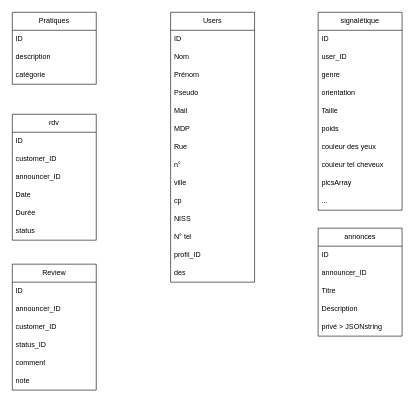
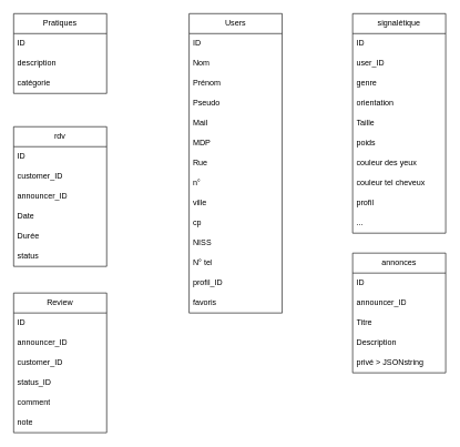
  <mxCell id="0" />
  <mxCell id="1" parent="0" />
  <mxCell id="2" value="Users" style="swimlane;fontStyle=0;childLayout=stackLayout;horizontal=1;startSize=30;horizontalStack=0;resizeParent=1;resizeParentMax=0;resizeLast=0;collapsible=1;marginBottom=0;whiteSpace=wrap;html=1;" vertex="1" parent="1"><mxGeometry x="284" y="20" width="140" height="450" as="geometry" /></mxCell>
  <mxCell id="3" value="ID" style="text;strokeColor=none;fillColor=none;align=left;verticalAlign=middle;spacingLeft=4;spacingRight=4;overflow=hidden;points=[[0,0.5],[1,0.5]];portConstraint=eastwest;rotatable=0;whiteSpace=wrap;html=1;" vertex="1" parent="2"><mxGeometry y="30" width="140" height="30" as="geometry" /></mxCell>
  <mxCell id="4" value="Nom" style="text;strokeColor=none;fillColor=none;align=left;verticalAlign=middle;spacingLeft=4;spacingRight=4;overflow=hidden;points=[[0,0.5],[1,0.5]];portConstraint=eastwest;rotatable=0;whiteSpace=wrap;html=1;" vertex="1" parent="2"><mxGeometry y="60" width="140" height="30" as="geometry" /></mxCell>
  <mxCell id="5" value="Prénom" style="text;strokeColor=none;fillColor=none;align=left;verticalAlign=middle;spacingLeft=4;spacingRight=4;overflow=hidden;points=[[0,0.5],[1,0.5]];portConstraint=eastwest;rotatable=0;whiteSpace=wrap;html=1;" vertex="1" parent="2"><mxGeometry y="90" width="140" height="30" as="geometry" /></mxCell>
  <mxCell id="6" value="Pseudo" style="text;strokeColor=none;fillColor=none;align=left;verticalAlign=middle;spacingLeft=4;spacingRight=4;overflow=hidden;points=[[0,0.5],[1,0.5]];portConstraint=eastwest;rotatable=0;whiteSpace=wrap;html=1;" vertex="1" parent="2"><mxGeometry y="120" width="140" height="30" as="geometry" /></mxCell>
  <mxCell id="7" value="Mail" style="text;strokeColor=none;fillColor=none;align=left;verticalAlign=middle;spacingLeft=4;spacingRight=4;overflow=hidden;points=[[0,0.5],[1,0.5]];portConstraint=eastwest;rotatable=0;whiteSpace=wrap;html=1;" vertex="1" parent="2"><mxGeometry y="150" width="140" height="30" as="geometry" /></mxCell>
  <mxCell id="8" value="MDP" style="text;strokeColor=none;fillColor=none;align=left;verticalAlign=middle;spacingLeft=4;spacingRight=4;overflow=hidden;points=[[0,0.5],[1,0.5]];portConstraint=eastwest;rotatable=0;whiteSpace=wrap;html=1;" vertex="1" parent="2"><mxGeometry y="180" width="140" height="30" as="geometry" /></mxCell>
  <mxCell id="9" value="Rue" style="text;strokeColor=none;fillColor=none;align=left;verticalAlign=middle;spacingLeft=4;spacingRight=4;overflow=hidden;points=[[0,0.5],[1,0.5]];portConstraint=eastwest;rotatable=0;whiteSpace=wrap;html=1;" vertex="1" parent="2"><mxGeometry y="210" width="140" height="30" as="geometry" /></mxCell>
  <mxCell id="10" value="n°" style="text;strokeColor=none;fillColor=none;align=left;verticalAlign=middle;spacingLeft=4;spacingRight=4;overflow=hidden;points=[[0,0.5],[1,0.5]];portConstraint=eastwest;rotatable=0;whiteSpace=wrap;html=1;" vertex="1" parent="2"><mxGeometry y="240" width="140" height="30" as="geometry" /></mxCell>
  <mxCell id="11" value="ville" style="text;strokeColor=none;fillColor=none;align=left;verticalAlign=middle;spacingLeft=4;spacingRight=4;overflow=hidden;points=[[0,0.5],[1,0.5]];portConstraint=eastwest;rotatable=0;whiteSpace=wrap;html=1;" vertex="1" parent="2"><mxGeometry y="270" width="140" height="30" as="geometry" /></mxCell>
  <mxCell id="12" value="cp" style="text;strokeColor=none;fillColor=none;align=left;verticalAlign=middle;spacingLeft=4;spacingRight=4;overflow=hidden;points=[[0,0.5],[1,0.5]];portConstraint=eastwest;rotatable=0;whiteSpace=wrap;html=1;" vertex="1" parent="2"><mxGeometry y="300" width="140" height="30" as="geometry" /></mxCell>
  <mxCell id="13" value="NISS" style="text;strokeColor=none;fillColor=none;align=left;verticalAlign=middle;spacingLeft=4;spacingRight=4;overflow=hidden;points=[[0,0.5],[1,0.5]];portConstraint=eastwest;rotatable=0;whiteSpace=wrap;html=1;" vertex="1" parent="2"><mxGeometry y="330" width="140" height="30" as="geometry" /></mxCell>
  <mxCell id="14" value="N° tel" style="text;strokeColor=none;fillColor=none;align=left;verticalAlign=middle;spacingLeft=4;spacingRight=4;overflow=hidden;points=[[0,0.5],[1,0.5]];portConstraint=eastwest;rotatable=0;whiteSpace=wrap;html=1;" vertex="1" parent="2"><mxGeometry y="360" width="140" height="30" as="geometry" /></mxCell>
  <mxCell id="15" value="profil_ID" style="text;strokeColor=none;fillColor=none;align=left;verticalAlign=middle;spacingLeft=4;spacingRight=4;overflow=hidden;points=[[0,0.5],[1,0.5]];portConstraint=eastwest;rotatable=0;whiteSpace=wrap;html=1;" vertex="1" parent="2"><mxGeometry y="390" width="140" height="30" as="geometry" /></mxCell>
- <mxCell id="16" value="des" style="text;strokeColor=none;fillColor=none;align=left;verticalAlign=middle;spacingLeft=4;spacingRight=4;overflow=hidden;points=[[0,0.5],[1,0.5]];portConstraint=eastwest;rotatable=0;whiteSpace=wrap;html=1;" vertex="1" parent="2"><mxGeometry y="420" width="140" height="30" as="geometry" /></mxCell>
+ <mxCell id="16" value="favoris" style="text;strokeColor=none;fillColor=none;align=left;verticalAlign=middle;spacingLeft=4;spacingRight=4;overflow=hidden;points=[[0,0.5],[1,0.5]];portConstraint=eastwest;rotatable=0;whiteSpace=wrap;html=1;" vertex="1" parent="2"><mxGeometry y="420" width="140" height="30" as="geometry" /></mxCell>
  <mxCell id="17" value="signalétique" style="swimlane;fontStyle=0;childLayout=stackLayout;horizontal=1;startSize=30;horizontalStack=0;resizeParent=1;resizeParentMax=0;resizeLast=0;collapsible=1;marginBottom=0;whiteSpace=wrap;html=1;" vertex="1" parent="1"><mxGeometry x="530" y="20" width="140" height="330" as="geometry" /></mxCell>
  <mxCell id="18" value="ID" style="text;strokeColor=none;fillColor=none;align=left;verticalAlign=middle;spacingLeft=4;spacingRight=4;overflow=hidden;points=[[0,0.5],[1,0.5]];portConstraint=eastwest;rotatable=0;whiteSpace=wrap;html=1;" vertex="1" parent="17"><mxGeometry y="30" width="140" height="30" as="geometry" /></mxCell>
  <mxCell id="19" value="user_ID" style="text;strokeColor=none;fillColor=none;align=left;verticalAlign=middle;spacingLeft=4;spacingRight=4;overflow=hidden;points=[[0,0.5],[1,0.5]];portConstraint=eastwest;rotatable=0;whiteSpace=wrap;html=1;" vertex="1" parent="17"><mxGeometry y="60" width="140" height="30" as="geometry" /></mxCell>
  <mxCell id="20" value="genre" style="text;strokeColor=none;fillColor=none;align=left;verticalAlign=middle;spacingLeft=4;spacingRight=4;overflow=hidden;points=[[0,0.5],[1,0.5]];portConstraint=eastwest;rotatable=0;whiteSpace=wrap;html=1;" vertex="1" parent="17"><mxGeometry y="90" width="140" height="30" as="geometry" /></mxCell>
  <mxCell id="21" value="orientation" style="text;strokeColor=none;fillColor=none;align=left;verticalAlign=middle;spacingLeft=4;spacingRight=4;overflow=hidden;points=[[0,0.5],[1,0.5]];portConstraint=eastwest;rotatable=0;whiteSpace=wrap;html=1;" vertex="1" parent="17"><mxGeometry y="120" width="140" height="30" as="geometry" /></mxCell>
  <mxCell id="22" value="Taille" style="text;strokeColor=none;fillColor=none;align=left;verticalAlign=middle;spacingLeft=4;spacingRight=4;overflow=hidden;points=[[0,0.5],[1,0.5]];portConstraint=eastwest;rotatable=0;whiteSpace=wrap;html=1;" vertex="1" parent="17"><mxGeometry y="150" width="140" height="30" as="geometry" /></mxCell>
  <mxCell id="23" value="poids" style="text;strokeColor=none;fillColor=none;align=left;verticalAlign=middle;spacingLeft=4;spacingRight=4;overflow=hidden;points=[[0,0.5],[1,0.5]];portConstraint=eastwest;rotatable=0;whiteSpace=wrap;html=1;" vertex="1" parent="17"><mxGeometry y="180" width="140" height="30" as="geometry" /></mxCell>
  <mxCell id="24" value="couleur des yeux" style="text;strokeColor=none;fillColor=none;align=left;verticalAlign=middle;spacingLeft=4;spacingRight=4;overflow=hidden;points=[[0,0.5],[1,0.5]];portConstraint=eastwest;rotatable=0;whiteSpace=wrap;html=1;" vertex="1" parent="17"><mxGeometry y="210" width="140" height="30" as="geometry" /></mxCell>
  <mxCell id="25" value="couleur tel cheveux" style="text;strokeColor=none;fillColor=none;align=left;verticalAlign=middle;spacingLeft=4;spacingRight=4;overflow=hidden;points=[[0,0.5],[1,0.5]];portConstraint=eastwest;rotatable=0;whiteSpace=wrap;html=1;" vertex="1" parent="17"><mxGeometry y="240" width="140" height="30" as="geometry" /></mxCell>
- <mxCell id="26" value="picsArray" style="text;strokeColor=none;fillColor=none;align=left;verticalAlign=middle;spacingLeft=4;spacingRight=4;overflow=hidden;points=[[0,0.5],[1,0.5]];portConstraint=eastwest;rotatable=0;whiteSpace=wrap;html=1;" vertex="1" parent="17"><mxGeometry y="270" width="140" height="30" as="geometry" /></mxCell>
+ <mxCell id="26" value="profil" style="text;strokeColor=none;fillColor=none;align=left;verticalAlign=middle;spacingLeft=4;spacingRight=4;overflow=hidden;points=[[0,0.5],[1,0.5]];portConstraint=eastwest;rotatable=0;whiteSpace=wrap;html=1;" vertex="1" parent="17"><mxGeometry y="270" width="140" height="30" as="geometry" /></mxCell>
  <mxCell id="27" value="..." style="text;strokeColor=none;fillColor=none;align=left;verticalAlign=middle;spacingLeft=4;spacingRight=4;overflow=hidden;points=[[0,0.5],[1,0.5]];portConstraint=eastwest;rotatable=0;whiteSpace=wrap;html=1;" vertex="1" parent="17"><mxGeometry y="300" width="140" height="30" as="geometry" /></mxCell>
  <mxCell id="28" value="Pratiques" style="swimlane;fontStyle=0;childLayout=stackLayout;horizontal=1;startSize=30;horizontalStack=0;resizeParent=1;resizeParentMax=0;resizeLast=0;collapsible=1;marginBottom=0;whiteSpace=wrap;html=1;" vertex="1" parent="1"><mxGeometry x="20" y="20" width="140" height="120" as="geometry" /></mxCell>
  <mxCell id="29" value="ID" style="text;strokeColor=none;fillColor=none;align=left;verticalAlign=middle;spacingLeft=4;spacingRight=4;overflow=hidden;points=[[0,0.5],[1,0.5]];portConstraint=eastwest;rotatable=0;whiteSpace=wrap;html=1;" vertex="1" parent="28"><mxGeometry y="30" width="140" height="30" as="geometry" /></mxCell>
  <mxCell id="30" value="description" style="text;strokeColor=none;fillColor=none;align=left;verticalAlign=middle;spacingLeft=4;spacingRight=4;overflow=hidden;points=[[0,0.5],[1,0.5]];portConstraint=eastwest;rotatable=0;whiteSpace=wrap;html=1;" vertex="1" parent="28"><mxGeometry y="60" width="140" height="30" as="geometry" /></mxCell>
  <mxCell id="31" value="catégorie" style="text;strokeColor=none;fillColor=none;align=left;verticalAlign=middle;spacingLeft=4;spacingRight=4;overflow=hidden;points=[[0,0.5],[1,0.5]];portConstraint=eastwest;rotatable=0;whiteSpace=wrap;html=1;" vertex="1" parent="28"><mxGeometry y="90" width="140" height="30" as="geometry" /></mxCell>
  <mxCell id="32" value="rdv" style="swimlane;fontStyle=0;childLayout=stackLayout;horizontal=1;startSize=30;horizontalStack=0;resizeParent=1;resizeParentMax=0;resizeLast=0;collapsible=1;marginBottom=0;whiteSpace=wrap;html=1;" vertex="1" parent="1"><mxGeometry x="20" y="190" width="140" height="210" as="geometry" /></mxCell>
  <mxCell id="33" value="ID" style="text;strokeColor=none;fillColor=none;align=left;verticalAlign=middle;spacingLeft=4;spacingRight=4;overflow=hidden;points=[[0,0.5],[1,0.5]];portConstraint=eastwest;rotatable=0;whiteSpace=wrap;html=1;" vertex="1" parent="32"><mxGeometry y="30" width="140" height="30" as="geometry" /></mxCell>
  <mxCell id="34" value="customer_ID" style="text;strokeColor=none;fillColor=none;align=left;verticalAlign=middle;spacingLeft=4;spacingRight=4;overflow=hidden;points=[[0,0.5],[1,0.5]];portConstraint=eastwest;rotatable=0;whiteSpace=wrap;html=1;" vertex="1" parent="32"><mxGeometry y="60" width="140" height="30" as="geometry" /></mxCell>
  <mxCell id="35" value="announcer_ID" style="text;strokeColor=none;fillColor=none;align=left;verticalAlign=middle;spacingLeft=4;spacingRight=4;overflow=hidden;points=[[0,0.5],[1,0.5]];portConstraint=eastwest;rotatable=0;whiteSpace=wrap;html=1;" vertex="1" parent="32"><mxGeometry y="90" width="140" height="30" as="geometry" /></mxCell>
  <mxCell id="36" value="Date" style="text;strokeColor=none;fillColor=none;align=left;verticalAlign=middle;spacingLeft=4;spacingRight=4;overflow=hidden;points=[[0,0.5],[1,0.5]];portConstraint=eastwest;rotatable=0;whiteSpace=wrap;html=1;" vertex="1" parent="32"><mxGeometry y="120" width="140" height="30" as="geometry" /></mxCell>
  <mxCell id="37" value="Durée" style="text;strokeColor=none;fillColor=none;align=left;verticalAlign=middle;spacingLeft=4;spacingRight=4;overflow=hidden;points=[[0,0.5],[1,0.5]];portConstraint=eastwest;rotatable=0;whiteSpace=wrap;html=1;" vertex="1" parent="32"><mxGeometry y="150" width="140" height="30" as="geometry" /></mxCell>
  <mxCell id="38" value="status" style="text;strokeColor=none;fillColor=none;align=left;verticalAlign=middle;spacingLeft=4;spacingRight=4;overflow=hidden;points=[[0,0.5],[1,0.5]];portConstraint=eastwest;rotatable=0;whiteSpace=wrap;html=1;" vertex="1" parent="32"><mxGeometry y="180" width="140" height="30" as="geometry" /></mxCell>
  <mxCell id="39" value="Review" style="swimlane;fontStyle=0;childLayout=stackLayout;horizontal=1;startSize=30;horizontalStack=0;resizeParent=1;resizeParentMax=0;resizeLast=0;collapsible=1;marginBottom=0;whiteSpace=wrap;html=1;" vertex="1" parent="1"><mxGeometry x="20" y="440" width="140" height="210" as="geometry" /></mxCell>
  <mxCell id="40" value="ID" style="text;strokeColor=none;fillColor=none;align=left;verticalAlign=middle;spacingLeft=4;spacingRight=4;overflow=hidden;points=[[0,0.5],[1,0.5]];portConstraint=eastwest;rotatable=0;whiteSpace=wrap;html=1;" vertex="1" parent="39"><mxGeometry y="30" width="140" height="30" as="geometry" /></mxCell>
  <mxCell id="41" value="announcer_ID" style="text;strokeColor=none;fillColor=none;align=left;verticalAlign=middle;spacingLeft=4;spacingRight=4;overflow=hidden;points=[[0,0.5],[1,0.5]];portConstraint=eastwest;rotatable=0;whiteSpace=wrap;html=1;" vertex="1" parent="39"><mxGeometry y="60" width="140" height="30" as="geometry" /></mxCell>
  <mxCell id="42" value="customer_ID" style="text;strokeColor=none;fillColor=none;align=left;verticalAlign=middle;spacingLeft=4;spacingRight=4;overflow=hidden;points=[[0,0.5],[1,0.5]];portConstraint=eastwest;rotatable=0;whiteSpace=wrap;html=1;" vertex="1" parent="39"><mxGeometry y="90" width="140" height="30" as="geometry" /></mxCell>
  <mxCell id="43" value="status_ID" style="text;strokeColor=none;fillColor=none;align=left;verticalAlign=middle;spacingLeft=4;spacingRight=4;overflow=hidden;points=[[0,0.5],[1,0.5]];portConstraint=eastwest;rotatable=0;whiteSpace=wrap;html=1;" vertex="1" parent="39"><mxGeometry y="120" width="140" height="30" as="geometry" /></mxCell>
  <mxCell id="44" value="comment" style="text;strokeColor=none;fillColor=none;align=left;verticalAlign=middle;spacingLeft=4;spacingRight=4;overflow=hidden;points=[[0,0.5],[1,0.5]];portConstraint=eastwest;rotatable=0;whiteSpace=wrap;html=1;" vertex="1" parent="39"><mxGeometry y="150" width="140" height="30" as="geometry" /></mxCell>
  <mxCell id="45" value="note" style="text;strokeColor=none;fillColor=none;align=left;verticalAlign=middle;spacingLeft=4;spacingRight=4;overflow=hidden;points=[[0,0.5],[1,0.5]];portConstraint=eastwest;rotatable=0;whiteSpace=wrap;html=1;" vertex="1" parent="39"><mxGeometry y="180" width="140" height="30" as="geometry" /></mxCell>
  <mxCell id="46" value="annonces" style="swimlane;fontStyle=0;childLayout=stackLayout;horizontal=1;startSize=30;horizontalStack=0;resizeParent=1;resizeParentMax=0;resizeLast=0;collapsible=1;marginBottom=0;whiteSpace=wrap;html=1;" vertex="1" parent="1"><mxGeometry x="530" y="380" width="140" height="180" as="geometry" /></mxCell>
  <mxCell id="47" value="ID" style="text;strokeColor=none;fillColor=none;align=left;verticalAlign=middle;spacingLeft=4;spacingRight=4;overflow=hidden;points=[[0,0.5],[1,0.5]];portConstraint=eastwest;rotatable=0;whiteSpace=wrap;html=1;" vertex="1" parent="46"><mxGeometry y="30" width="140" height="30" as="geometry" /></mxCell>
  <mxCell id="48" value="announcer_ID" style="text;strokeColor=none;fillColor=none;align=left;verticalAlign=middle;spacingLeft=4;spacingRight=4;overflow=hidden;points=[[0,0.5],[1,0.5]];portConstraint=eastwest;rotatable=0;whiteSpace=wrap;html=1;" vertex="1" parent="46"><mxGeometry y="60" width="140" height="30" as="geometry" /></mxCell>
  <mxCell id="49" value="Titre" style="text;strokeColor=none;fillColor=none;align=left;verticalAlign=middle;spacingLeft=4;spacingRight=4;overflow=hidden;points=[[0,0.5],[1,0.5]];portConstraint=eastwest;rotatable=0;whiteSpace=wrap;html=1;" vertex="1" parent="46"><mxGeometry y="90" width="140" height="30" as="geometry" /></mxCell>
  <mxCell id="50" value="Description" style="text;strokeColor=none;fillColor=none;align=left;verticalAlign=middle;spacingLeft=4;spacingRight=4;overflow=hidden;points=[[0,0.5],[1,0.5]];portConstraint=eastwest;rotatable=0;whiteSpace=wrap;html=1;" vertex="1" parent="46"><mxGeometry y="120" width="140" height="30" as="geometry" /></mxCell>
  <mxCell id="51" value="privé &amp;gt; JSONstring" style="text;strokeColor=none;fillColor=none;align=left;verticalAlign=middle;spacingLeft=4;spacingRight=4;overflow=hidden;points=[[0,0.5],[1,0.5]];portConstraint=eastwest;rotatable=0;whiteSpace=wrap;html=1;" vertex="1" parent="46"><mxGeometry y="150" width="140" height="30" as="geometry" /></mxCell>
